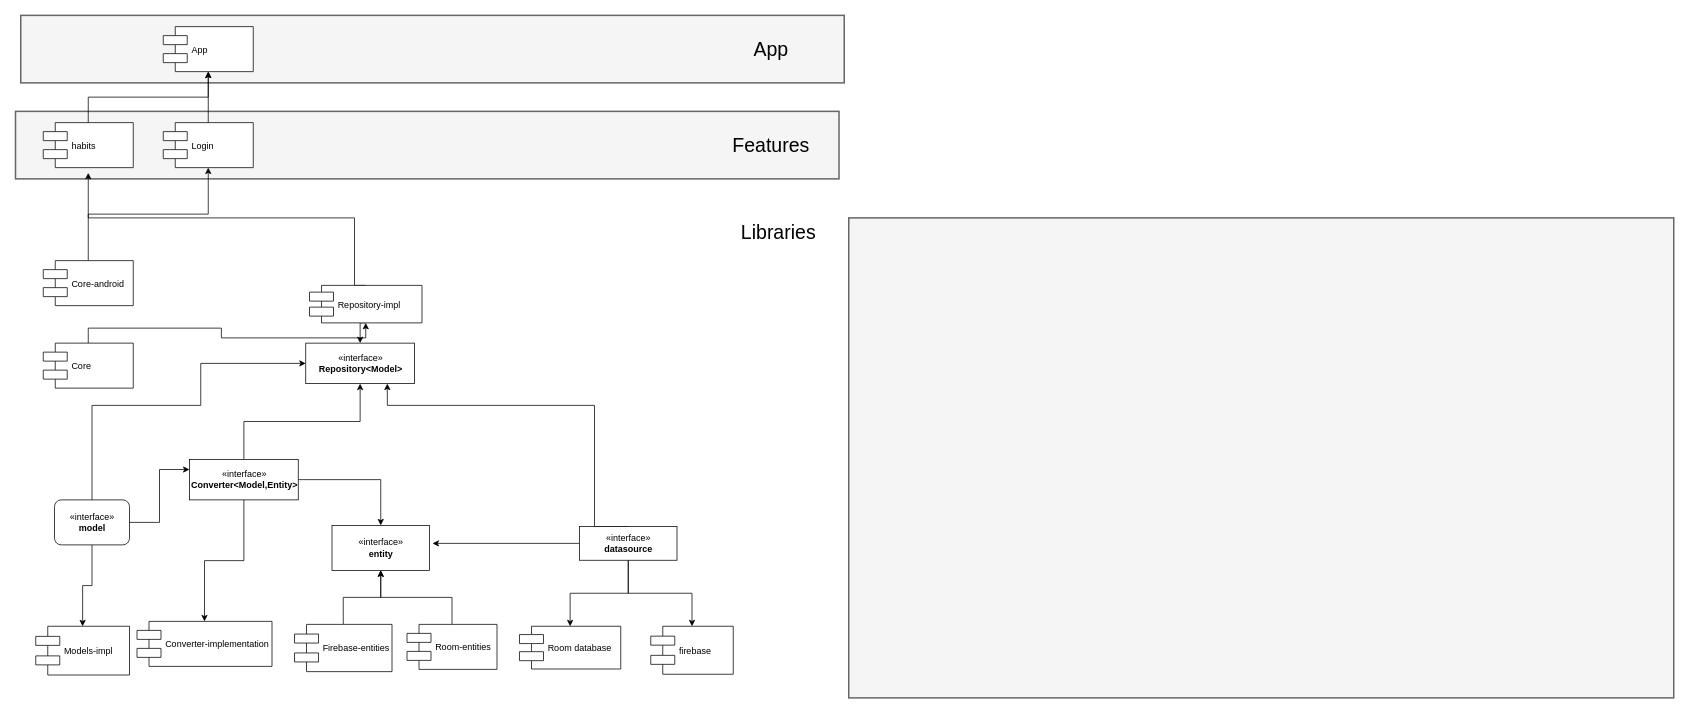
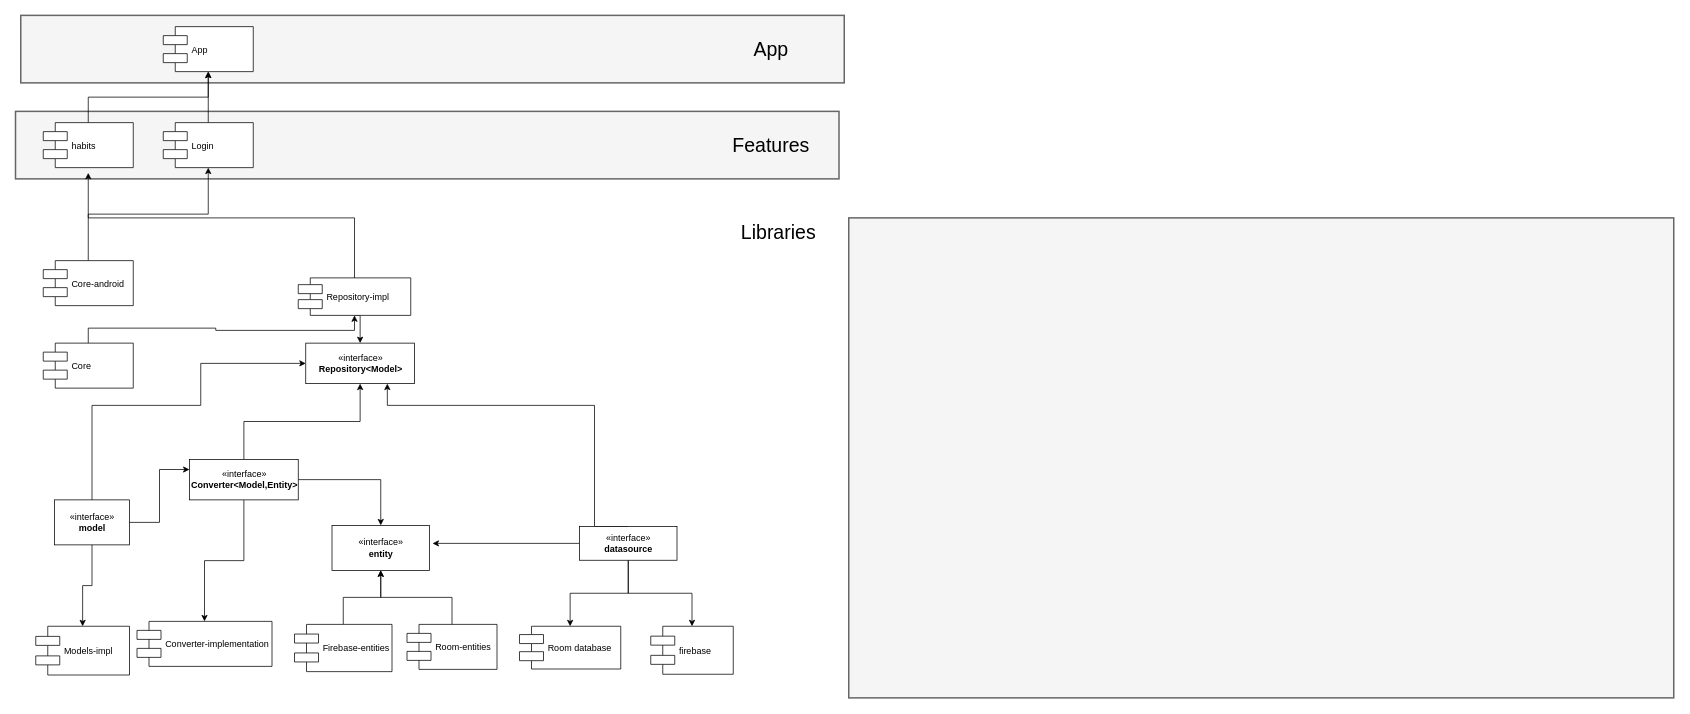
  <mxCell id="0" />
  <mxCell id="1" parent="0" />
  <mxCell id="2" value="" style="rounded=0;whiteSpace=wrap;html=1;strokeWidth=2;fillColor=#f5f5f5;strokeColor=#666666;fontColor=#333333;" vertex="1" parent="1"><mxGeometry x="27" y="20" width="1098" height="90" as="geometry" /></mxCell>
  <mxCell id="3" value="" style="rounded=0;whiteSpace=wrap;html=1;strokeWidth=2;fillColor=#f5f5f5;strokeColor=#666666;fontColor=#333333;" vertex="1" parent="1"><mxGeometry x="20" y="148" width="1098" height="90" as="geometry" /></mxCell>
  <mxCell id="4" value="" style="rounded=0;whiteSpace=wrap;html=1;strokeWidth=2;fillColor=#f5f5f5;strokeColor=#666666;fontColor=#333333;" vertex="1" parent="1"><mxGeometry x="1131" y="290" width="1100" height="640" as="geometry" /></mxCell>
  <mxCell id="5" style="edgeStyle=orthogonalEdgeStyle;rounded=0;orthogonalLoop=1;jettySize=auto;html=1;exitX=0.5;exitY=0;exitDx=0;exitDy=0;" edge="1" parent="1" source="6" target="41"><mxGeometry relative="1" as="geometry" /></mxCell>
  <mxCell id="6" value="Core" style="shape=component;align=left;spacingLeft=36;" vertex="1" parent="1"><mxGeometry x="57" y="457" width="120" height="60" as="geometry" /></mxCell>
  <mxCell id="7" style="edgeStyle=orthogonalEdgeStyle;rounded=0;orthogonalLoop=1;jettySize=auto;html=1;exitX=0.5;exitY=0;exitDx=0;exitDy=0;" edge="1" parent="1" source="8" target="13"><mxGeometry relative="1" as="geometry" /></mxCell>
  <mxCell id="8" value="Core-android" style="shape=component;align=left;spacingLeft=36;" vertex="1" parent="1"><mxGeometry x="57" y="347" width="120" height="60" as="geometry" /></mxCell>
  <mxCell id="9" style="edgeStyle=orthogonalEdgeStyle;rounded=0;orthogonalLoop=1;jettySize=auto;html=1;exitX=0.5;exitY=0;exitDx=0;exitDy=0;" edge="1" parent="1" source="10" target="11"><mxGeometry relative="1" as="geometry" /></mxCell>
  <mxCell id="10" value="habits" style="shape=component;align=left;spacingLeft=36;" vertex="1" parent="1"><mxGeometry x="57" y="163" width="120" height="60" as="geometry" /></mxCell>
  <mxCell id="11" value="App" style="shape=component;align=left;spacingLeft=36;" vertex="1" parent="1"><mxGeometry x="217" y="35" width="120" height="60" as="geometry" /></mxCell>
  <mxCell id="12" style="edgeStyle=orthogonalEdgeStyle;rounded=0;orthogonalLoop=1;jettySize=auto;html=1;exitX=0.5;exitY=0;exitDx=0;exitDy=0;entryX=0.5;entryY=1;entryDx=0;entryDy=0;" edge="1" parent="1" source="13" target="11"><mxGeometry relative="1" as="geometry" /></mxCell>
  <mxCell id="13" value="Login" style="shape=component;align=left;spacingLeft=36;" vertex="1" parent="1"><mxGeometry x="217" y="163" width="120" height="60" as="geometry" /></mxCell>
  <mxCell id="14" value="Models-impl" style="shape=component;align=left;spacingLeft=36;" vertex="1" parent="1"><mxGeometry x="47" y="834.5" width="125" height="65" as="geometry" /></mxCell>
  <mxCell id="15" style="edgeStyle=orthogonalEdgeStyle;rounded=0;orthogonalLoop=1;jettySize=auto;html=1;exitX=0.5;exitY=0;exitDx=0;exitDy=0;entryX=0.5;entryY=1;entryDx=0;entryDy=0;" edge="1" parent="1" source="16" target="33"><mxGeometry relative="1" as="geometry"><mxPoint x="602" y="775" as="targetPoint" /></mxGeometry></mxCell>
  <mxCell id="16" value="Room-entities" style="shape=component;align=left;spacingLeft=36;" vertex="1" parent="1"><mxGeometry x="542" y="832" width="120" height="60" as="geometry" /></mxCell>
  <mxCell id="17" value="Converter-implementation" style="shape=component;align=left;spacingLeft=36;" vertex="1" parent="1"><mxGeometry x="182" y="828" width="180" height="60" as="geometry" /></mxCell>
  <mxCell id="18" style="edgeStyle=orthogonalEdgeStyle;rounded=0;orthogonalLoop=1;jettySize=auto;html=1;exitX=0.5;exitY=0;exitDx=0;exitDy=0;entryX=0.5;entryY=1;entryDx=0;entryDy=0;" edge="1" parent="1" source="28" target="42"><mxGeometry relative="1" as="geometry"><mxPoint x="462" y="587" as="sourcePoint" /><mxPoint x="467" y="517" as="targetPoint" /></mxGeometry></mxCell>
  <mxCell id="19" style="edgeStyle=orthogonalEdgeStyle;rounded=0;orthogonalLoop=1;jettySize=auto;html=1;exitX=0.5;exitY=1;exitDx=0;exitDy=0;entryX=0.5;entryY=0;entryDx=0;entryDy=0;" edge="1" parent="1" source="28" target="17"><mxGeometry relative="1" as="geometry"><mxPoint x="157" y="691" as="sourcePoint" /><Array as="points"><mxPoint x="325" y="747" /><mxPoint x="272" y="747" /></Array></mxGeometry></mxCell>
  <mxCell id="20" value="" style="edgeStyle=orthogonalEdgeStyle;rounded=0;orthogonalLoop=1;jettySize=auto;html=1;exitX=0.5;exitY=1;exitDx=0;exitDy=0;" edge="1" parent="1" source="26" target="21"><mxGeometry relative="1" as="geometry"><mxPoint x="752" y="767.5" as="sourcePoint" /></mxGeometry></mxCell>
  <mxCell id="21" value="Room database" style="shape=component;align=left;spacingLeft=36;" vertex="1" parent="1"><mxGeometry x="692" y="834.5" width="135" height="57" as="geometry" /></mxCell>
  <mxCell id="22" value="firebase" style="shape=component;align=left;spacingLeft=36;" vertex="1" parent="1"><mxGeometry x="867" y="834.5" width="110" height="64" as="geometry" /></mxCell>
  <mxCell id="23" style="edgeStyle=orthogonalEdgeStyle;rounded=0;orthogonalLoop=1;jettySize=auto;html=1;exitX=0.5;exitY=1;exitDx=0;exitDy=0;entryX=0.5;entryY=0;entryDx=0;entryDy=0;fontSize=26;" edge="1" parent="1" source="26" target="22"><mxGeometry relative="1" as="geometry" /></mxCell>
  <mxCell id="24" style="edgeStyle=orthogonalEdgeStyle;rounded=0;orthogonalLoop=1;jettySize=auto;html=1;exitX=0.5;exitY=0;exitDx=0;exitDy=0;entryX=0.75;entryY=1;entryDx=0;entryDy=0;fontSize=26;" edge="1" parent="1" source="26" target="42"><mxGeometry relative="1" as="geometry"><Array as="points"><mxPoint x="792" y="540" /><mxPoint x="516" y="540" /></Array></mxGeometry></mxCell>
  <mxCell id="25" style="edgeStyle=orthogonalEdgeStyle;rounded=0;orthogonalLoop=1;jettySize=auto;html=1;exitX=0;exitY=0.5;exitDx=0;exitDy=0;entryX=1.031;entryY=0.4;entryDx=0;entryDy=0;entryPerimeter=0;fontSize=26;" edge="1" parent="1" source="26" target="33"><mxGeometry relative="1" as="geometry" /></mxCell>
  <mxCell id="26" value="«interface»&lt;br&gt;&lt;b&gt;datasource&lt;br&gt;&lt;/b&gt;" style="html=1;" vertex="1" parent="1"><mxGeometry x="772" y="701.5" width="130" height="45" as="geometry" /></mxCell>
  <mxCell id="27" style="edgeStyle=orthogonalEdgeStyle;rounded=0;orthogonalLoop=1;jettySize=auto;html=1;exitX=1;exitY=0.5;exitDx=0;exitDy=0;entryX=0.5;entryY=0;entryDx=0;entryDy=0;fontSize=26;" edge="1" parent="1" source="28" target="33"><mxGeometry relative="1" as="geometry" /></mxCell>
  <mxCell id="28" value="«interface»&lt;br&gt;&lt;b&gt;Converter&amp;lt;Model,Entity&amp;gt;&lt;br&gt;&lt;/b&gt;" style="html=1;" vertex="1" parent="1"><mxGeometry x="252" y="612" width="145" height="54" as="geometry" /></mxCell>
  <mxCell id="29" style="edgeStyle=orthogonalEdgeStyle;rounded=0;orthogonalLoop=1;jettySize=auto;html=1;exitX=0.5;exitY=1;exitDx=0;exitDy=0;entryX=0.5;entryY=0;entryDx=0;entryDy=0;" edge="1" parent="1" source="32" target="14"><mxGeometry relative="1" as="geometry" /></mxCell>
  <mxCell id="30" style="edgeStyle=orthogonalEdgeStyle;rounded=0;orthogonalLoop=1;jettySize=auto;html=1;exitX=0.5;exitY=0;exitDx=0;exitDy=0;entryX=0;entryY=0.5;entryDx=0;entryDy=0;fontSize=26;" edge="1" parent="1" source="32" target="42"><mxGeometry relative="1" as="geometry"><Array as="points"><mxPoint x="122" y="540" /><mxPoint x="267" y="540" /><mxPoint x="267" y="484" /></Array></mxGeometry></mxCell>
  <mxCell id="31" style="edgeStyle=orthogonalEdgeStyle;rounded=0;orthogonalLoop=1;jettySize=auto;html=1;exitX=1;exitY=0.5;exitDx=0;exitDy=0;entryX=0;entryY=0.25;entryDx=0;entryDy=0;fontSize=26;" edge="1" parent="1" source="32" target="28"><mxGeometry relative="1" as="geometry" /></mxCell>
- <mxCell id="32" value="«interface»&lt;br&gt;&lt;b&gt;model&lt;br&gt;&lt;/b&gt;" style="html=1;rounded=1;" vertex="1" parent="1"><mxGeometry x="72" y="666" width="100" height="60" as="geometry" /></mxCell>
+ <mxCell id="32" value="«interface»&lt;br&gt;&lt;b&gt;model&lt;br&gt;&lt;/b&gt;" style="html=1;" vertex="1" parent="1"><mxGeometry x="72" y="666" width="100" height="60" as="geometry" /></mxCell>
  <mxCell id="33" value="«interface»&lt;br&gt;&lt;b&gt;entity&lt;br&gt;&lt;/b&gt;" style="html=1;" vertex="1" parent="1"><mxGeometry x="442" y="700" width="130" height="60" as="geometry" /></mxCell>
  <mxCell id="34" style="edgeStyle=orthogonalEdgeStyle;rounded=0;orthogonalLoop=1;jettySize=auto;html=1;exitX=0.5;exitY=0;exitDx=0;exitDy=0;entryX=0.5;entryY=1;entryDx=0;entryDy=0;" edge="1" parent="1" source="35" target="33"><mxGeometry relative="1" as="geometry" /></mxCell>
  <mxCell id="35" value="Firebase-entities" style="shape=component;align=left;spacingLeft=36;" vertex="1" parent="1"><mxGeometry x="392" y="832" width="130" height="63" as="geometry" /></mxCell>
  <mxCell id="36" value="Libraries" style="text;html=1;resizable=0;autosize=1;align=center;verticalAlign=middle;points=[];fillColor=none;strokeColor=none;rounded=0;fontSize=26;" vertex="1" parent="1"><mxGeometry x="1007" y="300" width="60" height="20" as="geometry" /></mxCell>
  <mxCell id="37" value="Features" style="text;html=1;resizable=0;autosize=1;align=center;verticalAlign=middle;points=[];fillColor=none;strokeColor=none;rounded=0;fontSize=26;" vertex="1" parent="1"><mxGeometry x="967" y="173" width="120" height="40" as="geometry" /></mxCell>
  <mxCell id="38" value="App" style="text;html=1;resizable=0;autosize=1;align=center;verticalAlign=middle;points=[];fillColor=none;strokeColor=none;rounded=0;fontSize=26;" vertex="1" parent="1"><mxGeometry x="997" y="45" width="60" height="40" as="geometry" /></mxCell>
  <mxCell id="39" style="edgeStyle=orthogonalEdgeStyle;rounded=0;orthogonalLoop=1;jettySize=auto;html=1;exitX=0.5;exitY=1;exitDx=0;exitDy=0;entryX=0.5;entryY=0;entryDx=0;entryDy=0;fontSize=26;" edge="1" parent="1" source="41" target="42"><mxGeometry relative="1" as="geometry"><mxPoint x="467" y="457" as="targetPoint" /></mxGeometry></mxCell>
  <mxCell id="40" style="edgeStyle=orthogonalEdgeStyle;rounded=0;orthogonalLoop=1;jettySize=auto;html=1;exitX=0.5;exitY=0;exitDx=0;exitDy=0;fontSize=26;" edge="1" parent="1" source="41"><mxGeometry relative="1" as="geometry"><mxPoint x="117" y="230" as="targetPoint" /><Array as="points"><mxPoint x="472" y="290" /><mxPoint x="117" y="290" /></Array></mxGeometry></mxCell>
- <mxCell id="41" value="Repository-impl" style="shape=component;align=left;spacingLeft=36;" vertex="1" parent="1"><mxGeometry x="412" y="380" width="150" height="50" as="geometry" /></mxCell>
+ <mxCell id="41" value="Repository-impl" style="shape=component;align=left;spacingLeft=36;" vertex="1" parent="1"><mxGeometry x="397" y="370" width="150" height="50" as="geometry" /></mxCell>
  <mxCell id="42" value="«interface»&lt;br&gt;&lt;b&gt;Repository&amp;lt;Model&amp;gt;&lt;br&gt;&lt;/b&gt;" style="html=1;" vertex="1" parent="1"><mxGeometry x="407" y="457" width="145" height="54" as="geometry" /></mxCell>
